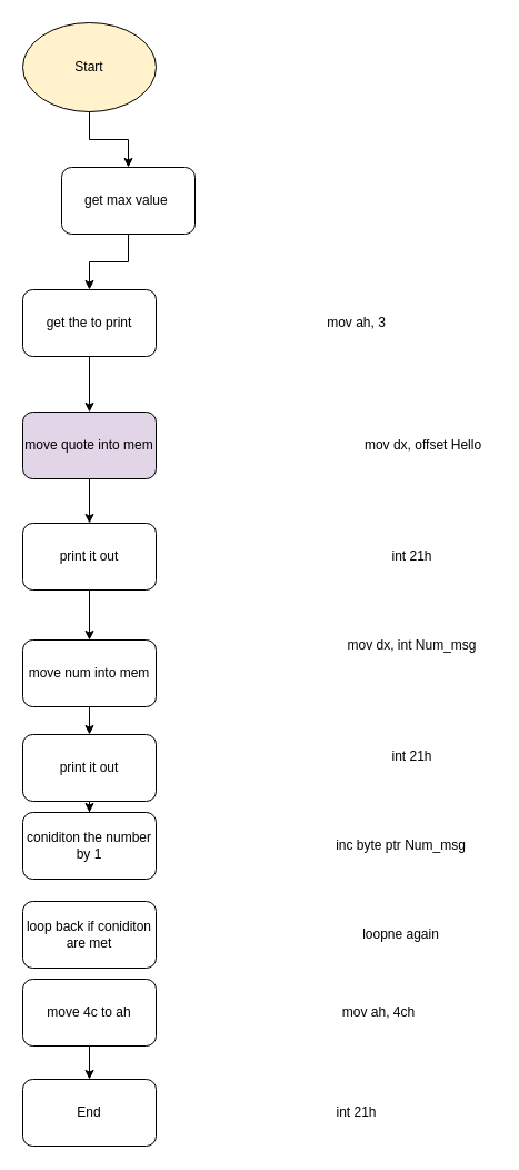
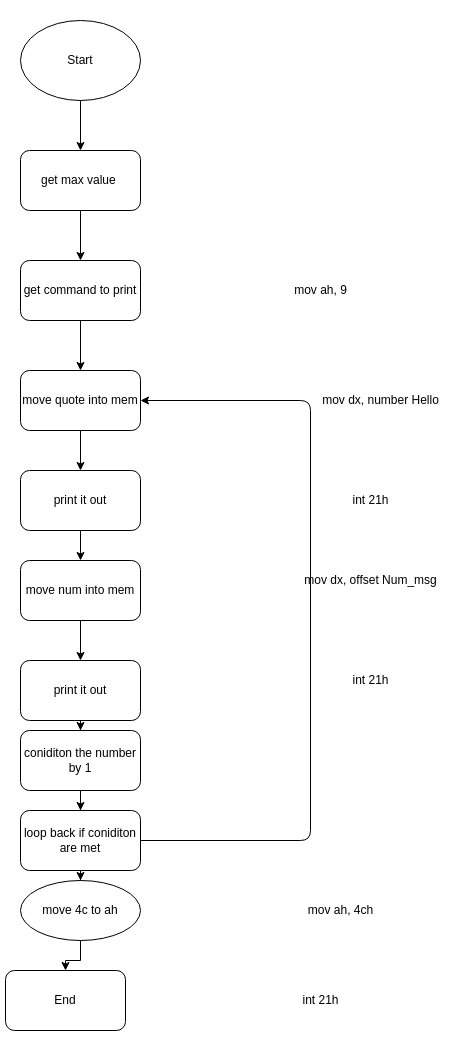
  <mxCell id="0" />
  <mxCell id="1" parent="0" />
  <mxCell id="2" value="" style="edgeStyle=orthogonalEdgeStyle;rounded=0;orthogonalLoop=1;jettySize=auto;html=1;" edge="1" parent="1" source="3" target="5"><mxGeometry relative="1" as="geometry" /></mxCell>
- <mxCell id="3" value="Start" style="ellipse;whiteSpace=wrap;html=1;fillColor=#fff2cc;" vertex="1" parent="1"><mxGeometry x="20" y="20" width="120" height="80" as="geometry" /></mxCell>
+ <mxCell id="3" value="Start" style="ellipse;whiteSpace=wrap;html=1;" vertex="1" parent="1"><mxGeometry x="20" y="20" width="120" height="80" as="geometry" /></mxCell>
  <mxCell id="4" value="" style="edgeStyle=orthogonalEdgeStyle;rounded=0;orthogonalLoop=1;jettySize=auto;html=1;" edge="1" parent="1" source="5" target="7"><mxGeometry relative="1" as="geometry" /></mxCell>
- <mxCell id="5" value="get max value&amp;nbsp;" style="rounded=1;whiteSpace=wrap;html=1;" vertex="1" parent="1"><mxGeometry x="55" y="150" width="120" height="60" as="geometry" /></mxCell>
+ <mxCell id="5" value="get max value&amp;nbsp;" style="rounded=1;whiteSpace=wrap;html=1;" vertex="1" parent="1"><mxGeometry x="20" y="150" width="120" height="60" as="geometry" /></mxCell>
  <mxCell id="6" value="" style="edgeStyle=orthogonalEdgeStyle;rounded=0;orthogonalLoop=1;jettySize=auto;html=1;" edge="1" parent="1" source="7" target="9"><mxGeometry relative="1" as="geometry" /></mxCell>
- <mxCell id="7" value="get the to print" style="rounded=1;whiteSpace=wrap;html=1;" vertex="1" parent="1"><mxGeometry x="20" y="260" width="120" height="60" as="geometry" /></mxCell>
+ <mxCell id="7" value="get command to print" style="rounded=1;whiteSpace=wrap;html=1;" vertex="1" parent="1"><mxGeometry x="20" y="260" width="120" height="60" as="geometry" /></mxCell>
  <mxCell id="8" value="" style="edgeStyle=orthogonalEdgeStyle;rounded=0;orthogonalLoop=1;jettySize=auto;html=1;" edge="1" parent="1" source="9" target="11"><mxGeometry relative="1" as="geometry" /></mxCell>
- <mxCell id="9" value="move quote into mem" style="rounded=1;whiteSpace=wrap;html=1;fillColor=#e1d5e7;" vertex="1" parent="1"><mxGeometry x="20" y="370" width="120" height="60" as="geometry" /></mxCell>
+ <mxCell id="9" value="move quote into mem" style="rounded=1;whiteSpace=wrap;html=1;" vertex="1" parent="1"><mxGeometry x="20" y="370" width="120" height="60" as="geometry" /></mxCell>
  <mxCell id="10" value="" style="edgeStyle=orthogonalEdgeStyle;rounded=0;orthogonalLoop=1;jettySize=auto;html=1;" edge="1" parent="1" source="11" target="13"><mxGeometry relative="1" as="geometry" /></mxCell>
  <mxCell id="11" value="print it out" style="rounded=1;whiteSpace=wrap;html=1;" vertex="1" parent="1"><mxGeometry x="20" y="470" width="120" height="60" as="geometry" /></mxCell>
  <mxCell id="12" value="" style="edgeStyle=orthogonalEdgeStyle;rounded=0;orthogonalLoop=1;jettySize=auto;html=1;" edge="1" parent="1" source="13" target="15"><mxGeometry relative="1" as="geometry" /></mxCell>
- <mxCell id="13" value="move num into mem" style="rounded=1;whiteSpace=wrap;html=1;" vertex="1" parent="1"><mxGeometry x="20" y="575" width="120" height="60" as="geometry" /></mxCell>
+ <mxCell id="13" value="move num into mem" style="rounded=1;whiteSpace=wrap;html=1;" vertex="1" parent="1"><mxGeometry x="20" y="560" width="120" height="60" as="geometry" /></mxCell>
  <mxCell id="14" value="" style="edgeStyle=orthogonalEdgeStyle;rounded=0;orthogonalLoop=1;jettySize=auto;html=1;" edge="1" parent="1" source="15" target="17"><mxGeometry relative="1" as="geometry" /></mxCell>
  <mxCell id="15" value="print it out" style="rounded=1;whiteSpace=wrap;html=1;" vertex="1" parent="1"><mxGeometry x="20" y="660" width="120" height="60" as="geometry" /></mxCell>
+ <mxCell id="16" value="" style="edgeStyle=orthogonalEdgeStyle;rounded=0;orthogonalLoop=1;jettySize=auto;html=1;" edge="1" parent="1" source="17" target="19"><mxGeometry relative="1" as="geometry" /></mxCell>
  <mxCell id="17" value="coniditon the number by 1" style="rounded=1;whiteSpace=wrap;html=1;" vertex="1" parent="1"><mxGeometry x="20" y="730" width="120" height="60" as="geometry" /></mxCell>
+ <mxCell id="18" value="" style="edgeStyle=orthogonalEdgeStyle;rounded=0;orthogonalLoop=1;jettySize=auto;html=1;" edge="1" parent="1" source="19" target="21"><mxGeometry relative="1" as="geometry" /></mxCell>
  <mxCell id="19" value="loop back if coniditon are met" style="rounded=1;whiteSpace=wrap;html=1;" vertex="1" parent="1"><mxGeometry x="20" y="810" width="120" height="60" as="geometry" /></mxCell>
  <mxCell id="20" value="" style="edgeStyle=orthogonalEdgeStyle;rounded=0;orthogonalLoop=1;jettySize=auto;html=1;" edge="1" parent="1" source="21" target="22"><mxGeometry relative="1" as="geometry" /></mxCell>
- <mxCell id="21" value="move 4c to ah" style="rounded=1;whiteSpace=wrap;html=1;" vertex="1" parent="1"><mxGeometry x="20" y="880" width="120" height="60" as="geometry" /></mxCell>
- <mxCell id="22" value="End" style="rounded=1;whiteSpace=wrap;html=1;" vertex="1" parent="1"><mxGeometry x="20" y="970" width="120" height="60" as="geometry" /></mxCell>
- <mxCell id="24" value="mov ah, 3" style="text;html=1;align=center;verticalAlign=middle;resizable=0;points=[];autosize=1;" vertex="1" parent="1"><mxGeometry x="285" y="280" width="70" height="20" as="geometry" /></mxCell>
- <mxCell id="25" value="mov dx, offset Hello" style="text;html=1;align=center;verticalAlign=middle;resizable=0;points=[];autosize=1;" vertex="1" parent="1"><mxGeometry x="320" y="390" width="120" height="20" as="geometry" /></mxCell>
+ <mxCell id="21" value="move 4c to ah" style="ellipse;whiteSpace=wrap;html=1;" vertex="1" parent="1"><mxGeometry x="20" y="880" width="120" height="60" as="geometry" /></mxCell>
+ <mxCell id="22" value="End" style="rounded=1;whiteSpace=wrap;html=1;" vertex="1" parent="1"><mxGeometry x="5" y="970" width="120" height="60" as="geometry" /></mxCell>
+ <mxCell id="23" value="" style="endArrow=classic;html=1;exitX=1;exitY=0.5;exitDx=0;exitDy=0;entryX=1;entryY=0.5;entryDx=0;entryDy=0;" edge="1" parent="1" source="19" target="9"><mxGeometry width="50" height="50" relative="1" as="geometry"><mxPoint x="310" y="840" as="sourcePoint" /><mxPoint x="310" y="390" as="targetPoint" /><Array as="points"><mxPoint x="310" y="840" /><mxPoint x="310" y="400" /></Array></mxGeometry></mxCell>
+ <mxCell id="24" value="mov ah, 9" style="text;html=1;align=center;verticalAlign=middle;resizable=0;points=[];autosize=1;" vertex="1" parent="1"><mxGeometry x="285" y="280" width="70" height="20" as="geometry" /></mxCell>
+ <mxCell id="25" value="mov dx, number Hello" style="text;html=1;align=center;verticalAlign=middle;resizable=0;points=[];autosize=1;" vertex="1" parent="1"><mxGeometry x="320" y="390" width="120" height="20" as="geometry" /></mxCell>
  <mxCell id="26" value="int 21h" style="text;html=1;align=center;verticalAlign=middle;resizable=0;points=[];autosize=1;" vertex="1" parent="1"><mxGeometry x="345" y="490" width="50" height="20" as="geometry" /></mxCell>
- <mxCell id="27" value="mov dx, int Num_msg" style="text;html=1;align=center;verticalAlign=middle;resizable=0;points=[];autosize=1;" vertex="1" parent="1"><mxGeometry x="295" y="570" width="150" height="20" as="geometry" /></mxCell>
+ <mxCell id="27" value="mov dx, offset Num_msg" style="text;html=1;align=center;verticalAlign=middle;resizable=0;points=[];autosize=1;" vertex="1" parent="1"><mxGeometry x="295" y="570" width="150" height="20" as="geometry" /></mxCell>
  <mxCell id="28" value="int 21h" style="text;html=1;align=center;verticalAlign=middle;resizable=0;points=[];autosize=1;" vertex="1" parent="1"><mxGeometry x="345" y="670" width="50" height="20" as="geometry" /></mxCell>
- <mxCell id="29" value="inc byte ptr Num_msg" style="text;html=1;align=center;verticalAlign=middle;resizable=0;points=[];autosize=1;" vertex="1" parent="1"><mxGeometry x="295" y="750" width="130" height="20" as="geometry" /></mxCell>
- <mxCell id="30" value="loopne again" style="text;html=1;align=center;verticalAlign=middle;resizable=0;points=[];autosize=1;" vertex="1" parent="1"><mxGeometry x="320" y="830" width="80" height="20" as="geometry" /></mxCell>
  <mxCell id="31" value="mov ah, 4ch" style="text;html=1;align=center;verticalAlign=middle;resizable=0;points=[];autosize=1;" vertex="1" parent="1"><mxGeometry x="300" y="900" width="80" height="20" as="geometry" /></mxCell>
  <mxCell id="32" value="int 21h" style="text;html=1;align=center;verticalAlign=middle;resizable=0;points=[];autosize=1;" vertex="1" parent="1"><mxGeometry x="295" y="990" width="50" height="20" as="geometry" /></mxCell>
